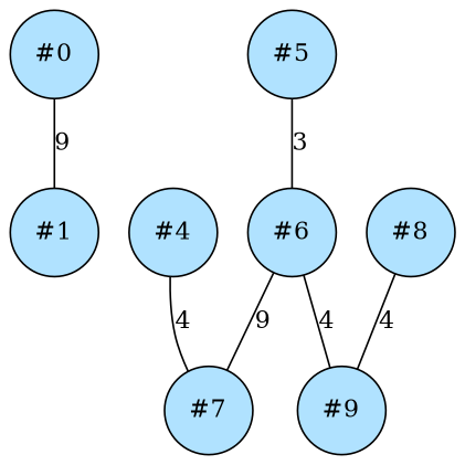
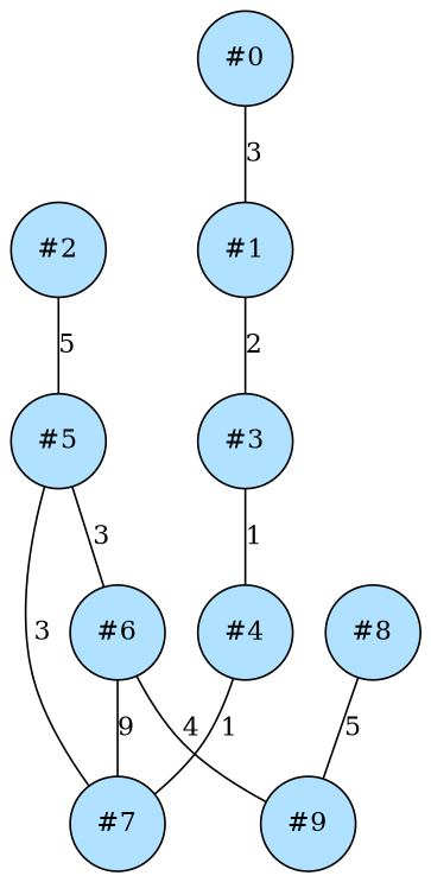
  graph {
    node [fillcolor=lightskyblue1 shape=circle style=filled]
    edge [penwidth=1]
    "#0"
    "#1"
+   "#3"
+   "#2"
    "#5"
    "#4"
    "#7"
    "#6"
    "#9"
    "#8"
-   "#0" -- "#1" [label=9]
+   "#0" -- "#1" [label=3]
+   "#1" -- "#3" [label=2]
+   "#3" -- "#4" [label=1]
+   "#2" -- "#5" [label=5]
+   "#5" -- "#7" [label=3]
    "#5" -- "#6" [label=3]
-   "#4" -- "#7" [label=4]
+   "#4" -- "#7" [label=1]
    "#6" -- "#7" [label=9]
    "#6" -- "#9" [label=4]
-   "#8" -- "#9" [label=4]
+   "#8" -- "#9" [label=5]
  }
